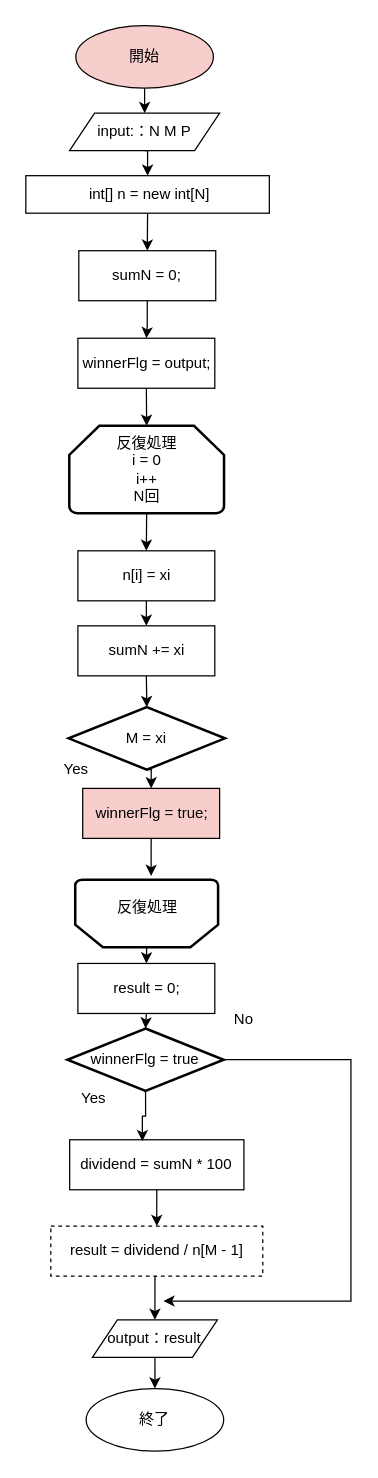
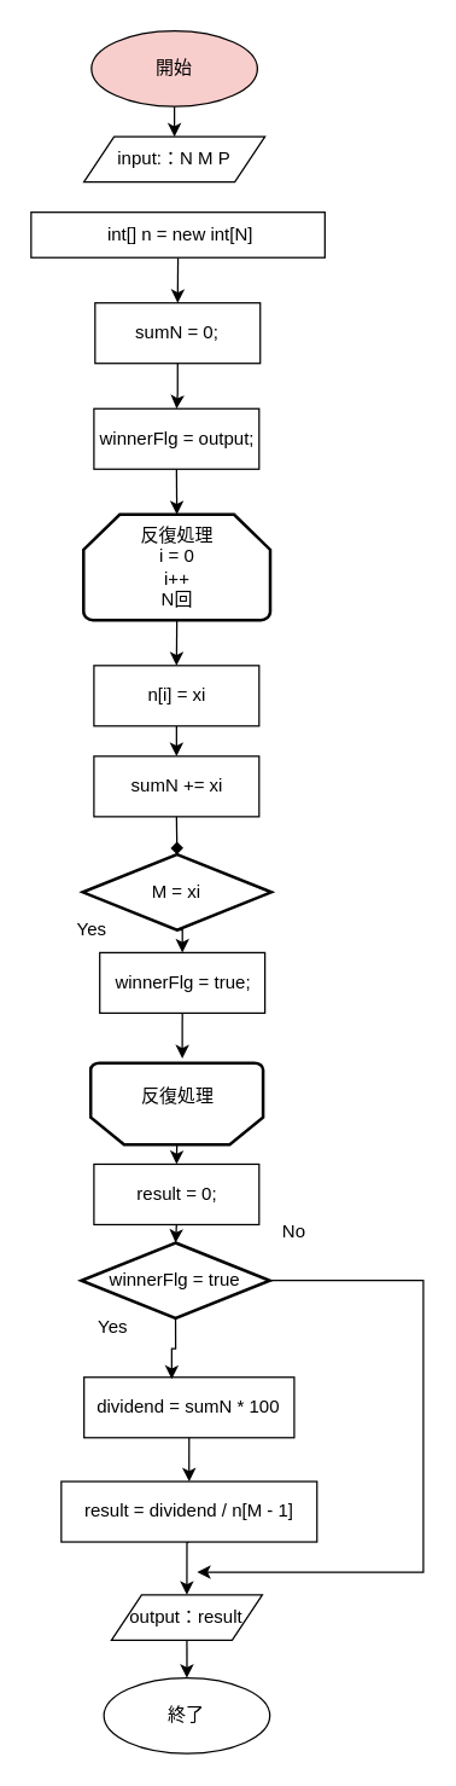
  <mxCell id="0" />
  <mxCell id="1" parent="0" />
  <mxCell id="2" style="edgeStyle=orthogonalEdgeStyle;rounded=0;orthogonalLoop=1;jettySize=auto;html=1;exitX=0.5;exitY=1;exitDx=0;exitDy=0;entryX=0.5;entryY=0;entryDx=0;entryDy=0;" edge="1" parent="1" source="3" target="6"><mxGeometry relative="1" as="geometry" /></mxCell>
  <mxCell id="3" value="開始" style="ellipse;whiteSpace=wrap;html=1;fillColor=#f8cecc;" parent="1" vertex="1"><mxGeometry x="60" y="20" width="110" height="50" as="geometry" /></mxCell>
  <mxCell id="4" value="終了" style="ellipse;whiteSpace=wrap;html=1;" parent="1" vertex="1"><mxGeometry x="68.25" y="1110" width="110" height="50" as="geometry" /></mxCell>
- <mxCell id="5" style="edgeStyle=orthogonalEdgeStyle;rounded=0;orthogonalLoop=1;jettySize=auto;html=1;exitX=0.5;exitY=1;exitDx=0;exitDy=0;entryX=0.5;entryY=0;entryDx=0;entryDy=0;" edge="1" parent="1" source="6" target="17"><mxGeometry relative="1" as="geometry" /></mxCell>
  <mxCell id="6" value="input:：N M P" style="shape=parallelogram;perimeter=parallelogramPerimeter;whiteSpace=wrap;html=1;fixedSize=1;" parent="1" vertex="1"><mxGeometry x="55" y="90" width="120" height="30" as="geometry" /></mxCell>
  <mxCell id="7" value="Yes" style="text;html=1;resizable=0;autosize=1;align=center;verticalAlign=middle;points=[];fillColor=none;strokeColor=none;rounded=0;" parent="1" vertex="1"><mxGeometry x="40" y="600" width="40" height="30" as="geometry" /></mxCell>
  <mxCell id="8" style="edgeStyle=orthogonalEdgeStyle;rounded=0;orthogonalLoop=1;jettySize=auto;html=1;exitX=0.5;exitY=1;exitDx=0;exitDy=0;exitPerimeter=0;entryX=0.5;entryY=0;entryDx=0;entryDy=0;" edge="1" parent="1" source="9" target="11"><mxGeometry relative="1" as="geometry" /></mxCell>
  <mxCell id="9" value="M = xi" style="strokeWidth=2;html=1;shape=mxgraph.flowchart.decision;whiteSpace=wrap;" parent="1" vertex="1"><mxGeometry x="54.25" y="565" width="125" height="50" as="geometry" /></mxCell>
  <mxCell id="10" style="edgeStyle=orthogonalEdgeStyle;rounded=0;orthogonalLoop=1;jettySize=auto;html=1;exitX=0.5;exitY=1;exitDx=0;exitDy=0;" edge="1" parent="1" source="11"><mxGeometry relative="1" as="geometry"><mxPoint x="120.176" y="700" as="targetPoint" /></mxGeometry></mxCell>
- <mxCell id="11" value="winnerFlg = true;" style="rounded=0;whiteSpace=wrap;html=1;fillColor=#f8cecc;" parent="1" vertex="1"><mxGeometry x="65.5" y="630" width="109.5" height="40" as="geometry" /></mxCell>
+ <mxCell id="11" value="winnerFlg = true;" style="rounded=0;whiteSpace=wrap;html=1;" parent="1" vertex="1"><mxGeometry x="65.5" y="630" width="109.5" height="40" as="geometry" /></mxCell>
  <mxCell id="12" style="edgeStyle=orthogonalEdgeStyle;rounded=0;orthogonalLoop=1;jettySize=auto;html=1;exitX=0.5;exitY=1;exitDx=0;exitDy=0;entryX=0.5;entryY=0;entryDx=0;entryDy=0;" edge="1" parent="1" source="13" target="21"><mxGeometry relative="1" as="geometry" /></mxCell>
  <mxCell id="13" value="n[i] = xi" style="rounded=0;whiteSpace=wrap;html=1;" parent="1" vertex="1"><mxGeometry x="61.64" y="440" width="109.5" height="40" as="geometry" /></mxCell>
  <mxCell id="14" style="edgeStyle=orthogonalEdgeStyle;rounded=0;orthogonalLoop=1;jettySize=auto;html=1;exitX=0.5;exitY=1;exitDx=0;exitDy=0;" edge="1" parent="1" source="15" target="27"><mxGeometry relative="1" as="geometry" /></mxCell>
  <mxCell id="15" value="sumN = 0;" style="rounded=0;whiteSpace=wrap;html=1;" parent="1" vertex="1"><mxGeometry x="62.38" y="200" width="109.5" height="40" as="geometry" /></mxCell>
  <mxCell id="16" style="edgeStyle=orthogonalEdgeStyle;rounded=0;orthogonalLoop=1;jettySize=auto;html=1;exitX=0.5;exitY=1;exitDx=0;exitDy=0;entryX=0.5;entryY=0;entryDx=0;entryDy=0;" edge="1" parent="1" source="17" target="15"><mxGeometry relative="1" as="geometry" /></mxCell>
  <mxCell id="17" value="&amp;nbsp;int[] n = new int[N]" style="rounded=0;whiteSpace=wrap;html=1;" vertex="1" parent="1"><mxGeometry x="20" y="140" width="194.75" height="30" as="geometry" /></mxCell>
  <mxCell id="18" style="edgeStyle=orthogonalEdgeStyle;rounded=0;orthogonalLoop=1;jettySize=auto;html=1;exitX=0.5;exitY=1;exitDx=0;exitDy=0;exitPerimeter=0;entryX=0.5;entryY=0;entryDx=0;entryDy=0;" edge="1" parent="1" source="19" target="13"><mxGeometry relative="1" as="geometry" /></mxCell>
  <mxCell id="19" value="反復処理&lt;br&gt;i = 0&lt;br&gt;i++&lt;br&gt;N回" style="strokeWidth=2;html=1;shape=mxgraph.flowchart.loop_limit;whiteSpace=wrap;" vertex="1" parent="1"><mxGeometry x="54.76" y="340" width="123.75" height="70" as="geometry" /></mxCell>
- <mxCell id="20" style="edgeStyle=orthogonalEdgeStyle;rounded=0;orthogonalLoop=1;jettySize=auto;html=1;exitX=0.5;exitY=1;exitDx=0;exitDy=0;entryX=0.5;entryY=0;entryDx=0;entryDy=0;entryPerimeter=0;" edge="1" parent="1" source="21" target="9"><mxGeometry relative="1" as="geometry" /></mxCell>
+ <mxCell id="20" style="edgeStyle=orthogonalEdgeStyle;rounded=0;orthogonalLoop=1;jettySize=auto;html=1;exitX=0.5;exitY=1;exitDx=0;exitDy=0;entryX=0.5;entryY=0;entryDx=0;entryDy=0;entryPerimeter=0;endArrow=diamond;" edge="1" parent="1" source="21" target="9"><mxGeometry relative="1" as="geometry" /></mxCell>
  <mxCell id="21" value="sumN += xi" style="rounded=0;whiteSpace=wrap;html=1;" vertex="1" parent="1"><mxGeometry x="61.64" y="500" width="109.5" height="40" as="geometry" /></mxCell>
  <mxCell id="22" style="edgeStyle=orthogonalEdgeStyle;rounded=0;orthogonalLoop=1;jettySize=auto;html=1;exitX=0.5;exitY=1;exitDx=0;exitDy=0;" edge="1" parent="1" source="23" target="25"><mxGeometry relative="1" as="geometry" /></mxCell>
  <mxCell id="23" value="dividend = sumN * 100" style="rounded=0;whiteSpace=wrap;html=1;" vertex="1" parent="1"><mxGeometry x="55.07" y="911" width="139.35" height="40" as="geometry" /></mxCell>
  <mxCell id="24" style="edgeStyle=orthogonalEdgeStyle;rounded=0;orthogonalLoop=1;jettySize=auto;html=1;exitX=0.5;exitY=1;exitDx=0;exitDy=0;entryX=0.5;entryY=0;entryDx=0;entryDy=0;" edge="1" parent="1" source="25" target="34"><mxGeometry relative="1" as="geometry" /></mxCell>
- <mxCell id="25" value="result = dividend / n[M - 1]" style="rounded=0;whiteSpace=wrap;html=1;dashed=1;" vertex="1" parent="1"><mxGeometry x="40" y="980" width="169.5" height="40" as="geometry" /></mxCell>
+ <mxCell id="25" value="result = dividend / n[M - 1]" style="rounded=0;whiteSpace=wrap;html=1;" vertex="1" parent="1"><mxGeometry x="40" y="980" width="169.5" height="40" as="geometry" /></mxCell>
  <mxCell id="26" style="edgeStyle=orthogonalEdgeStyle;rounded=0;orthogonalLoop=1;jettySize=auto;html=1;exitX=0.5;exitY=1;exitDx=0;exitDy=0;entryX=0.5;entryY=0;entryDx=0;entryDy=0;entryPerimeter=0;" edge="1" parent="1" source="27" target="19"><mxGeometry relative="1" as="geometry" /></mxCell>
  <mxCell id="27" value="winnerFlg = output;" style="rounded=0;whiteSpace=wrap;html=1;" vertex="1" parent="1"><mxGeometry x="61.64" y="270" width="109.5" height="40" as="geometry" /></mxCell>
  <mxCell id="28" value="Yes" style="text;html=1;resizable=0;autosize=1;align=center;verticalAlign=middle;points=[];fillColor=none;strokeColor=none;rounded=0;" vertex="1" parent="1"><mxGeometry x="54" y="863" width="40" height="30" as="geometry" /></mxCell>
  <mxCell id="29" style="edgeStyle=orthogonalEdgeStyle;rounded=0;orthogonalLoop=1;jettySize=auto;html=1;exitX=0.5;exitY=1;exitDx=0;exitDy=0;exitPerimeter=0;entryX=0.417;entryY=0.028;entryDx=0;entryDy=0;entryPerimeter=0;" edge="1" parent="1" source="31" target="23"><mxGeometry relative="1" as="geometry" /></mxCell>
  <mxCell id="30" style="edgeStyle=orthogonalEdgeStyle;rounded=0;orthogonalLoop=1;jettySize=auto;html=1;exitX=1;exitY=0.5;exitDx=0;exitDy=0;exitPerimeter=0;" edge="1" parent="1" source="31"><mxGeometry relative="1" as="geometry"><mxPoint x="130" y="1040" as="targetPoint" /><Array as="points"><mxPoint x="280" y="847" /><mxPoint x="280" y="1040" /></Array></mxGeometry></mxCell>
  <mxCell id="31" value="winnerFlg = true" style="strokeWidth=2;html=1;shape=mxgraph.flowchart.decision;whiteSpace=wrap;" vertex="1" parent="1"><mxGeometry x="53.25" y="822" width="125" height="50" as="geometry" /></mxCell>
  <mxCell id="32" value="No" style="text;html=1;resizable=0;autosize=1;align=center;verticalAlign=middle;points=[];fillColor=none;strokeColor=none;rounded=0;" vertex="1" parent="1"><mxGeometry x="173.77" y="800" width="40" height="30" as="geometry" /></mxCell>
  <mxCell id="33" style="edgeStyle=orthogonalEdgeStyle;rounded=0;orthogonalLoop=1;jettySize=auto;html=1;exitX=0.5;exitY=1;exitDx=0;exitDy=0;" edge="1" parent="1" source="34" target="4"><mxGeometry relative="1" as="geometry" /></mxCell>
  <mxCell id="34" value="output：result" style="shape=parallelogram;perimeter=parallelogramPerimeter;whiteSpace=wrap;html=1;fixedSize=1;" vertex="1" parent="1"><mxGeometry x="73.25" y="1055" width="100" height="30" as="geometry" /></mxCell>
  <mxCell id="35" value="" style="group" vertex="1" connectable="0" parent="1"><mxGeometry x="59.51" y="703" width="114.26" height="54" as="geometry" /></mxCell>
  <mxCell id="36" value="" style="strokeWidth=2;shape=mxgraph.flowchart.loop_limit;rotation=-180;direction=east;align=center;horizontal=1;whiteSpace=wrap;html=1;" parent="35" vertex="1"><mxGeometry width="114.26" height="54" as="geometry" /></mxCell>
  <mxCell id="37" value="反復処理" style="text;html=1;align=center;verticalAlign=middle;resizable=0;points=[];autosize=1;strokeColor=none;fillColor=none;" parent="35" vertex="1"><mxGeometry x="22.244" y="7" width="70" height="30" as="geometry" /></mxCell>
  <mxCell id="38" style="edgeStyle=orthogonalEdgeStyle;rounded=0;orthogonalLoop=1;jettySize=auto;html=1;exitX=0.5;exitY=1;exitDx=0;exitDy=0;entryX=0.5;entryY=0;entryDx=0;entryDy=0;entryPerimeter=0;" edge="1" parent="1" source="39" target="31"><mxGeometry relative="1" as="geometry" /></mxCell>
  <mxCell id="39" value="result = 0;" style="rounded=0;whiteSpace=wrap;html=1;" vertex="1" parent="1"><mxGeometry x="61.64" y="770" width="109.5" height="40" as="geometry" /></mxCell>
  <mxCell id="40" style="edgeStyle=orthogonalEdgeStyle;rounded=0;orthogonalLoop=1;jettySize=auto;html=1;exitX=0.5;exitY=0;exitDx=0;exitDy=0;exitPerimeter=0;entryX=0.5;entryY=0;entryDx=0;entryDy=0;" edge="1" parent="1" source="36" target="39"><mxGeometry relative="1" as="geometry" /></mxCell>
